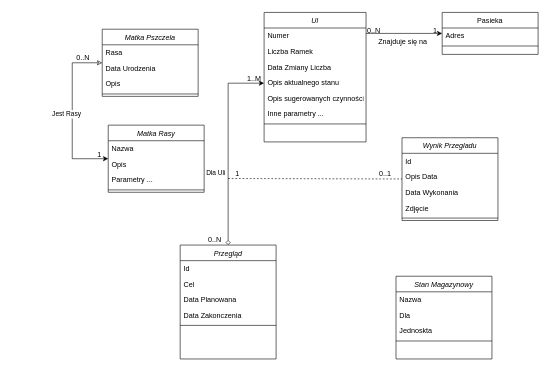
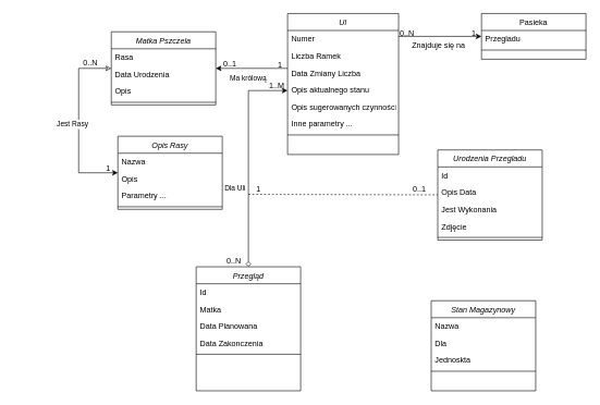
  <mxCell id="0" />
  <mxCell id="1" parent="0" />
  <mxCell id="2" value="Ul" style="swimlane;fontStyle=2;align=center;verticalAlign=top;childLayout=stackLayout;horizontal=1;startSize=26;horizontalStack=0;resizeParent=1;resizeLast=0;collapsible=1;marginBottom=0;rounded=0;shadow=0;strokeWidth=1;" parent="1" vertex="1"><mxGeometry x="440" y="20" width="170" height="216" as="geometry"><mxRectangle x="230" y="140" width="160" height="26" as="alternateBounds" /></mxGeometry></mxCell>
  <mxCell id="3" value="Numer" style="text;strokeColor=none;fillColor=none;align=left;verticalAlign=top;spacingLeft=4;spacingRight=4;overflow=hidden;rotatable=0;points=[[0,0.5],[1,0.5]];portConstraint=eastwest;" parent="2" vertex="1"><mxGeometry y="26" width="170" height="26" as="geometry" /></mxCell>
  <mxCell id="4" value="Liczba Ramek" style="text;strokeColor=none;fillColor=none;align=left;verticalAlign=top;spacingLeft=4;spacingRight=4;overflow=hidden;rotatable=0;points=[[0,0.5],[1,0.5]];portConstraint=eastwest;" parent="2" vertex="1"><mxGeometry y="52" width="170" height="26" as="geometry" /></mxCell>
  <mxCell id="5" value="Data Zmiany Liczba" style="text;strokeColor=none;fillColor=none;align=left;verticalAlign=top;spacingLeft=4;spacingRight=4;overflow=hidden;rotatable=0;points=[[0,0.5],[1,0.5]];portConstraint=eastwest;" parent="2" vertex="1"><mxGeometry y="78" width="170" height="26" as="geometry" /></mxCell>
  <mxCell id="6" value="Opis aktualnego stanu" style="text;strokeColor=none;fillColor=none;align=left;verticalAlign=top;spacingLeft=4;spacingRight=4;overflow=hidden;rotatable=0;points=[[0,0.5],[1,0.5]];portConstraint=eastwest;" parent="2" vertex="1"><mxGeometry y="104" width="170" height="26" as="geometry" /></mxCell>
  <mxCell id="7" value="Opis sugerowanych czynności" style="text;strokeColor=none;fillColor=none;align=left;verticalAlign=top;spacingLeft=4;spacingRight=4;overflow=hidden;rotatable=0;points=[[0,0.5],[1,0.5]];portConstraint=eastwest;" parent="2" vertex="1"><mxGeometry y="130" width="170" height="26" as="geometry" /></mxCell>
  <mxCell id="8" value="Inne parametry ..." style="text;strokeColor=none;fillColor=none;align=left;verticalAlign=top;spacingLeft=4;spacingRight=4;overflow=hidden;rotatable=0;points=[[0,0.5],[1,0.5]];portConstraint=eastwest;" parent="2" vertex="1"><mxGeometry y="156" width="170" height="26" as="geometry" /></mxCell>
  <mxCell id="9" value="" style="line;html=1;strokeWidth=1;align=left;verticalAlign=middle;spacingTop=-1;spacingLeft=3;spacingRight=3;rotatable=0;labelPosition=right;points=[];portConstraint=eastwest;" parent="2" vertex="1"><mxGeometry y="182" width="170" height="8" as="geometry" /></mxCell>
  <mxCell id="10" value="Pasieka" style="swimlane;fontStyle=0;align=center;verticalAlign=top;childLayout=stackLayout;horizontal=1;startSize=26;horizontalStack=0;resizeParent=1;resizeLast=0;collapsible=1;marginBottom=0;rounded=0;shadow=0;strokeWidth=1;" parent="1" vertex="1"><mxGeometry x="737" y="20" width="160" height="70" as="geometry"><mxRectangle x="550" y="140" width="160" height="26" as="alternateBounds" /></mxGeometry></mxCell>
- <mxCell id="11" value="Adres" style="text;align=left;verticalAlign=top;spacingLeft=4;spacingRight=4;overflow=hidden;rotatable=0;points=[[0,0.5],[1,0.5]];portConstraint=eastwest;" parent="10" vertex="1"><mxGeometry y="26" width="160" height="26" as="geometry" /></mxCell>
+ <mxCell id="11" value="Przegladu" style="text;align=left;verticalAlign=top;spacingLeft=4;spacingRight=4;overflow=hidden;rotatable=0;points=[[0,0.5],[1,0.5]];portConstraint=eastwest;" parent="10" vertex="1"><mxGeometry y="26" width="160" height="26" as="geometry" /></mxCell>
  <mxCell id="12" value="" style="line;html=1;strokeWidth=1;align=left;verticalAlign=middle;spacingTop=-1;spacingLeft=3;spacingRight=3;rotatable=0;labelPosition=right;points=[];portConstraint=eastwest;" parent="10" vertex="1"><mxGeometry y="52" width="160" height="8" as="geometry" /></mxCell>
  <mxCell id="13" value="" style="endArrow=classic;shadow=0;strokeWidth=1;rounded=0;endFill=1;edgeStyle=elbowEdgeStyle;elbow=vertical;" parent="1" source="2" target="10" edge="1"><mxGeometry x="0.5" y="41" relative="1" as="geometry"><mxPoint x="610" y="90" as="sourcePoint" /><mxPoint x="770" y="90" as="targetPoint" /><mxPoint x="-40" y="32" as="offset" /></mxGeometry></mxCell>
  <mxCell id="14" value="0..N" style="resizable=0;align=left;verticalAlign=bottom;labelBackgroundColor=none;fontSize=12;" parent="13" connectable="0" vertex="1"><mxGeometry x="-1" relative="1" as="geometry"><mxPoint y="4" as="offset" /></mxGeometry></mxCell>
  <mxCell id="15" value="1" style="resizable=0;align=right;verticalAlign=bottom;labelBackgroundColor=none;fontSize=12;" parent="13" connectable="0" vertex="1"><mxGeometry x="1" relative="1" as="geometry"><mxPoint x="-7" y="4" as="offset" /></mxGeometry></mxCell>
  <mxCell id="16" value="Znajduje się na" style="text;html=1;resizable=0;points=[];;align=center;verticalAlign=middle;labelBackgroundColor=none;rounded=0;shadow=0;strokeWidth=1;fontSize=12;" parent="13" vertex="1" connectable="0"><mxGeometry x="0.5" y="49" relative="1" as="geometry"><mxPoint x="-35" y="62" as="offset" /></mxGeometry></mxCell>
  <mxCell id="17" value="Matka Pszczela" style="swimlane;fontStyle=2;align=center;verticalAlign=top;childLayout=stackLayout;horizontal=1;startSize=26;horizontalStack=0;resizeParent=1;resizeLast=0;collapsible=1;marginBottom=0;rounded=0;shadow=0;strokeWidth=1;" parent="1" vertex="1"><mxGeometry x="170" y="48" width="160" height="112" as="geometry"><mxRectangle x="230" y="140" width="160" height="26" as="alternateBounds" /></mxGeometry></mxCell>
  <mxCell id="18" value="Rasa" style="text;strokeColor=none;fillColor=none;align=left;verticalAlign=top;spacingLeft=4;spacingRight=4;overflow=hidden;rotatable=0;points=[[0,0.5],[1,0.5]];portConstraint=eastwest;" parent="17" vertex="1"><mxGeometry y="26" width="160" height="26" as="geometry" /></mxCell>
  <mxCell id="19" value="Data Urodzenia" style="text;strokeColor=none;fillColor=none;align=left;verticalAlign=top;spacingLeft=4;spacingRight=4;overflow=hidden;rotatable=0;points=[[0,0.5],[1,0.5]];portConstraint=eastwest;" parent="17" vertex="1"><mxGeometry y="52" width="160" height="26" as="geometry" /></mxCell>
  <mxCell id="20" value="Opis" style="text;strokeColor=none;fillColor=none;align=left;verticalAlign=top;spacingLeft=4;spacingRight=4;overflow=hidden;rotatable=0;points=[[0,0.5],[1,0.5]];portConstraint=eastwest;" parent="17" vertex="1"><mxGeometry y="78" width="160" height="26" as="geometry" /></mxCell>
  <mxCell id="21" value="" style="line;html=1;strokeWidth=1;align=left;verticalAlign=middle;spacingTop=-1;spacingLeft=3;spacingRight=3;rotatable=0;labelPosition=right;points=[];portConstraint=eastwest;" parent="17" vertex="1"><mxGeometry y="104" width="160" height="8" as="geometry" /></mxCell>
- <mxCell id="22" value="Wynik Przegladu" style="swimlane;fontStyle=2;align=center;verticalAlign=top;childLayout=stackLayout;horizontal=1;startSize=26;horizontalStack=0;resizeParent=1;resizeLast=0;collapsible=1;marginBottom=0;rounded=0;shadow=0;strokeWidth=1;" parent="1" vertex="1"><mxGeometry x="670" y="229" width="160" height="138" as="geometry"><mxRectangle x="230" y="140" width="160" height="26" as="alternateBounds" /></mxGeometry></mxCell>
+ <mxCell id="22" value="Urodzenia Przegladu" style="swimlane;fontStyle=2;align=center;verticalAlign=top;childLayout=stackLayout;horizontal=1;startSize=26;horizontalStack=0;resizeParent=1;resizeLast=0;collapsible=1;marginBottom=0;rounded=0;shadow=0;strokeWidth=1;" parent="1" vertex="1"><mxGeometry x="670" y="229" width="160" height="138" as="geometry"><mxRectangle x="230" y="140" width="160" height="26" as="alternateBounds" /></mxGeometry></mxCell>
  <mxCell id="23" value="Id" style="text;strokeColor=none;fillColor=none;align=left;verticalAlign=top;spacingLeft=4;spacingRight=4;overflow=hidden;rotatable=0;points=[[0,0.5],[1,0.5]];portConstraint=eastwest;" parent="22" vertex="1"><mxGeometry y="26" width="160" height="26" as="geometry" /></mxCell>
  <mxCell id="24" value="Opis Data" style="text;strokeColor=none;fillColor=none;align=left;verticalAlign=top;spacingLeft=4;spacingRight=4;overflow=hidden;rotatable=0;points=[[0,0.5],[1,0.5]];portConstraint=eastwest;" parent="22" vertex="1"><mxGeometry y="52" width="160" height="26" as="geometry" /></mxCell>
- <mxCell id="25" value="Data Wykonania" style="text;strokeColor=none;fillColor=none;align=left;verticalAlign=top;spacingLeft=4;spacingRight=4;overflow=hidden;rotatable=0;points=[[0,0.5],[1,0.5]];portConstraint=eastwest;" parent="22" vertex="1"><mxGeometry y="78" width="160" height="26" as="geometry" /></mxCell>
+ <mxCell id="25" value="Jest Wykonania" style="text;strokeColor=none;fillColor=none;align=left;verticalAlign=top;spacingLeft=4;spacingRight=4;overflow=hidden;rotatable=0;points=[[0,0.5],[1,0.5]];portConstraint=eastwest;" parent="22" vertex="1"><mxGeometry y="78" width="160" height="26" as="geometry" /></mxCell>
  <mxCell id="26" value="Zdjęcie" style="text;strokeColor=none;fillColor=none;align=left;verticalAlign=top;spacingLeft=4;spacingRight=4;overflow=hidden;rotatable=0;points=[[0,0.5],[1,0.5]];portConstraint=eastwest;" parent="22" vertex="1"><mxGeometry y="104" width="160" height="26" as="geometry" /></mxCell>
  <mxCell id="27" value="" style="line;html=1;strokeWidth=1;align=left;verticalAlign=middle;spacingTop=-1;spacingLeft=3;spacingRight=3;rotatable=0;labelPosition=right;points=[];portConstraint=eastwest;" parent="22" vertex="1"><mxGeometry y="130" width="160" height="8" as="geometry" /></mxCell>
  <mxCell id="28" value="Przegląd" style="swimlane;fontStyle=2;align=center;verticalAlign=top;childLayout=stackLayout;horizontal=1;startSize=26;horizontalStack=0;resizeParent=1;resizeLast=0;collapsible=1;marginBottom=0;rounded=0;shadow=0;strokeWidth=1;" parent="1" vertex="1"><mxGeometry x="300" y="408" width="160" height="190" as="geometry"><mxRectangle x="230" y="140" width="160" height="26" as="alternateBounds" /></mxGeometry></mxCell>
  <mxCell id="29" value="Id" style="text;strokeColor=none;fillColor=none;align=left;verticalAlign=top;spacingLeft=4;spacingRight=4;overflow=hidden;rotatable=0;points=[[0,0.5],[1,0.5]];portConstraint=eastwest;" parent="28" vertex="1"><mxGeometry y="26" width="160" height="26" as="geometry" /></mxCell>
- <mxCell id="30" value="Cel" style="text;strokeColor=none;fillColor=none;align=left;verticalAlign=top;spacingLeft=4;spacingRight=4;overflow=hidden;rotatable=0;points=[[0,0.5],[1,0.5]];portConstraint=eastwest;" parent="28" vertex="1"><mxGeometry y="52" width="160" height="26" as="geometry" /></mxCell>
+ <mxCell id="30" value="Matka" style="text;strokeColor=none;fillColor=none;align=left;verticalAlign=top;spacingLeft=4;spacingRight=4;overflow=hidden;rotatable=0;points=[[0,0.5],[1,0.5]];portConstraint=eastwest;" parent="28" vertex="1"><mxGeometry y="52" width="160" height="26" as="geometry" /></mxCell>
  <mxCell id="31" value="Data Planowana" style="text;strokeColor=none;fillColor=none;align=left;verticalAlign=top;spacingLeft=4;spacingRight=4;overflow=hidden;rotatable=0;points=[[0,0.5],[1,0.5]];portConstraint=eastwest;" parent="28" vertex="1"><mxGeometry y="78" width="160" height="26" as="geometry" /></mxCell>
  <mxCell id="32" value="Data Zakonczenia" style="text;strokeColor=none;fillColor=none;align=left;verticalAlign=top;spacingLeft=4;spacingRight=4;overflow=hidden;rotatable=0;points=[[0,0.5],[1,0.5]];portConstraint=eastwest;" parent="28" vertex="1"><mxGeometry y="104" width="160" height="26" as="geometry" /></mxCell>
  <mxCell id="33" value="" style="line;html=1;strokeWidth=1;align=left;verticalAlign=middle;spacingTop=-1;spacingLeft=3;spacingRight=3;rotatable=0;labelPosition=right;points=[];portConstraint=eastwest;" parent="28" vertex="1"><mxGeometry y="130" width="160" height="8" as="geometry" /></mxCell>
+ <mxCell id="34" value="Ma królową" style="endArrow=none;shadow=0;strokeWidth=1;rounded=0;endFill=0;edgeStyle=elbowEdgeStyle;elbow=vertical;startArrow=classic;startFill=1;" parent="1" source="17" target="2" edge="1"><mxGeometry x="-0.091" y="-14" relative="1" as="geometry"><mxPoint x="200" y="88.992" as="sourcePoint" /><mxPoint x="400" y="88.992" as="targetPoint" /><mxPoint as="offset" /><Array as="points"><mxPoint x="170" y="148" /></Array></mxGeometry></mxCell>
+ <mxCell id="35" value="0..1" style="resizable=0;align=left;verticalAlign=bottom;labelBackgroundColor=none;fontSize=12;" parent="34" connectable="0" vertex="1"><mxGeometry x="-1" relative="1" as="geometry"><mxPoint x="10" y="1" as="offset" /></mxGeometry></mxCell>
+ <mxCell id="36" value="1" style="resizable=0;align=right;verticalAlign=bottom;labelBackgroundColor=none;fontSize=12;" parent="34" connectable="0" vertex="1"><mxGeometry x="1" relative="1" as="geometry"><mxPoint x="-7" y="4" as="offset" /></mxGeometry></mxCell>
  <mxCell id="37" value="Dla Uli" style="endArrow=diamond;shadow=0;strokeWidth=1;rounded=0;endFill=0;edgeStyle=elbowEdgeStyle;elbow=vertical;startArrow=classic;startFill=1;" parent="1" source="2" target="28" edge="1"><mxGeometry x="0.273" y="-20" relative="1" as="geometry"><mxPoint x="190" y="107" as="sourcePoint" /><mxPoint x="450" y="107" as="targetPoint" /><mxPoint as="offset" /><Array as="points"><mxPoint x="470" y="138" /></Array></mxGeometry></mxCell>
  <mxCell id="38" value="1..M" style="resizable=0;align=left;verticalAlign=bottom;labelBackgroundColor=none;fontSize=12;" parent="37" connectable="0" vertex="1"><mxGeometry x="-1" relative="1" as="geometry"><mxPoint x="-30" y="1" as="offset" /></mxGeometry></mxCell>
  <mxCell id="39" value="0..N" style="resizable=0;align=right;verticalAlign=bottom;labelBackgroundColor=none;fontSize=12;" parent="37" connectable="0" vertex="1"><mxGeometry x="1" relative="1" as="geometry"><mxPoint x="-10" as="offset" /></mxGeometry></mxCell>
- <mxCell id="40" value="Matka Rasy" style="swimlane;fontStyle=2;align=center;verticalAlign=top;childLayout=stackLayout;horizontal=1;startSize=26;horizontalStack=0;resizeParent=1;resizeLast=0;collapsible=1;marginBottom=0;rounded=0;shadow=0;strokeWidth=1;" parent="1" vertex="1"><mxGeometry x="180" y="208" width="160" height="112" as="geometry"><mxRectangle x="230" y="140" width="160" height="26" as="alternateBounds" /></mxGeometry></mxCell>
+ <mxCell id="40" value="Opis Rasy" style="swimlane;fontStyle=2;align=center;verticalAlign=top;childLayout=stackLayout;horizontal=1;startSize=26;horizontalStack=0;resizeParent=1;resizeLast=0;collapsible=1;marginBottom=0;rounded=0;shadow=0;strokeWidth=1;" parent="1" vertex="1"><mxGeometry x="180" y="208" width="160" height="112" as="geometry"><mxRectangle x="230" y="140" width="160" height="26" as="alternateBounds" /></mxGeometry></mxCell>
  <mxCell id="41" value="Nazwa" style="text;strokeColor=none;fillColor=none;align=left;verticalAlign=top;spacingLeft=4;spacingRight=4;overflow=hidden;rotatable=0;points=[[0,0.5],[1,0.5]];portConstraint=eastwest;" parent="40" vertex="1"><mxGeometry y="26" width="160" height="26" as="geometry" /></mxCell>
  <mxCell id="42" value="Opis" style="text;strokeColor=none;fillColor=none;align=left;verticalAlign=top;spacingLeft=4;spacingRight=4;overflow=hidden;rotatable=0;points=[[0,0.5],[1,0.5]];portConstraint=eastwest;" parent="40" vertex="1"><mxGeometry y="52" width="160" height="26" as="geometry" /></mxCell>
  <mxCell id="43" value="Parametry ..." style="text;strokeColor=none;fillColor=none;align=left;verticalAlign=top;spacingLeft=4;spacingRight=4;overflow=hidden;rotatable=0;points=[[0,0.5],[1,0.5]];portConstraint=eastwest;" parent="40" vertex="1"><mxGeometry y="78" width="160" height="26" as="geometry" /></mxCell>
  <mxCell id="44" value="" style="line;html=1;strokeWidth=1;align=left;verticalAlign=middle;spacingTop=-1;spacingLeft=3;spacingRight=3;rotatable=0;labelPosition=right;points=[];portConstraint=eastwest;" parent="40" vertex="1"><mxGeometry y="104" width="160" height="8" as="geometry" /></mxCell>
  <mxCell id="45" value="Jest Rasy" style="endArrow=classic;shadow=0;strokeWidth=1;rounded=0;endFill=0;edgeStyle=elbowEdgeStyle;elbow=vertical;startArrow=classic;startFill=1;" parent="1" source="40" target="17" edge="1"><mxGeometry y="9" relative="1" as="geometry"><mxPoint x="340" y="107" as="sourcePoint" /><mxPoint x="600" y="107" as="targetPoint" /><mxPoint as="offset" /><Array as="points"><mxPoint x="120" y="178" /><mxPoint x="70" y="148" /><mxPoint x="20" y="98" /><mxPoint x="330" y="158" /></Array></mxGeometry></mxCell>
  <mxCell id="46" value="1" style="resizable=0;align=left;verticalAlign=bottom;labelBackgroundColor=none;fontSize=12;" parent="45" connectable="0" vertex="1"><mxGeometry x="-1" relative="1" as="geometry"><mxPoint x="-20" y="1" as="offset" /></mxGeometry></mxCell>
  <mxCell id="47" value="0..N" style="resizable=0;align=right;verticalAlign=bottom;labelBackgroundColor=none;fontSize=12;" parent="45" connectable="0" vertex="1"><mxGeometry x="1" relative="1" as="geometry"><mxPoint x="-20" as="offset" /></mxGeometry></mxCell>
  <mxCell id="48" value="" style="endArrow=none;html=1;rounded=0;dashed=1;" parent="1" target="22" edge="1"><mxGeometry width="50" height="50" relative="1" as="geometry"><mxPoint x="380" y="297" as="sourcePoint" /><mxPoint x="250" y="-2" as="targetPoint" /></mxGeometry></mxCell>
  <mxCell id="49" value="1" style="resizable=0;align=right;verticalAlign=bottom;labelBackgroundColor=none;fontSize=12;" parent="1" connectable="0" vertex="1"><mxGeometry x="400" y="298" as="geometry" /></mxCell>
  <mxCell id="50" value="0..1" style="resizable=0;align=left;verticalAlign=bottom;labelBackgroundColor=none;fontSize=12;" parent="1" connectable="0" vertex="1"><mxGeometry x="630" y="298" as="geometry" /></mxCell>
  <mxCell id="51" value="Stan Magazynowy" style="swimlane;fontStyle=2;align=center;verticalAlign=top;childLayout=stackLayout;horizontal=1;startSize=26;horizontalStack=0;resizeParent=1;resizeLast=0;collapsible=1;marginBottom=0;rounded=0;shadow=0;strokeWidth=1;" parent="1" vertex="1"><mxGeometry x="660" y="460" width="160" height="138" as="geometry"><mxRectangle x="230" y="140" width="160" height="26" as="alternateBounds" /></mxGeometry></mxCell>
  <mxCell id="52" value="Nazwa" style="text;strokeColor=none;fillColor=none;align=left;verticalAlign=top;spacingLeft=4;spacingRight=4;overflow=hidden;rotatable=0;points=[[0,0.5],[1,0.5]];portConstraint=eastwest;" parent="51" vertex="1"><mxGeometry y="26" width="160" height="26" as="geometry" /></mxCell>
  <mxCell id="53" value="Dla" style="text;strokeColor=none;fillColor=none;align=left;verticalAlign=top;spacingLeft=4;spacingRight=4;overflow=hidden;rotatable=0;points=[[0,0.5],[1,0.5]];portConstraint=eastwest;" parent="51" vertex="1"><mxGeometry y="52" width="160" height="26" as="geometry" /></mxCell>
  <mxCell id="54" value="Jednoskta" style="text;strokeColor=none;fillColor=none;align=left;verticalAlign=top;spacingLeft=4;spacingRight=4;overflow=hidden;rotatable=0;points=[[0,0.5],[1,0.5]];portConstraint=eastwest;" parent="51" vertex="1"><mxGeometry y="78" width="160" height="26" as="geometry" /></mxCell>
  <mxCell id="55" value="" style="line;html=1;strokeWidth=1;align=left;verticalAlign=middle;spacingTop=-1;spacingLeft=3;spacingRight=3;rotatable=0;labelPosition=right;points=[];portConstraint=eastwest;" parent="51" vertex="1"><mxGeometry y="104" width="160" height="8" as="geometry" /></mxCell>
